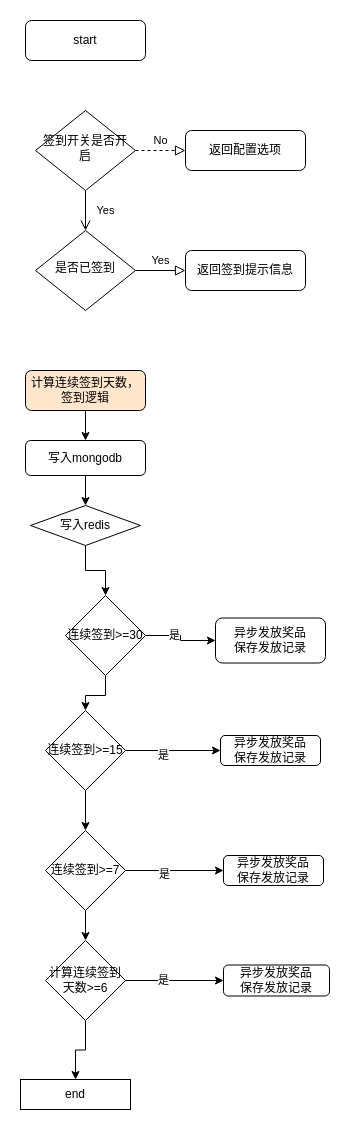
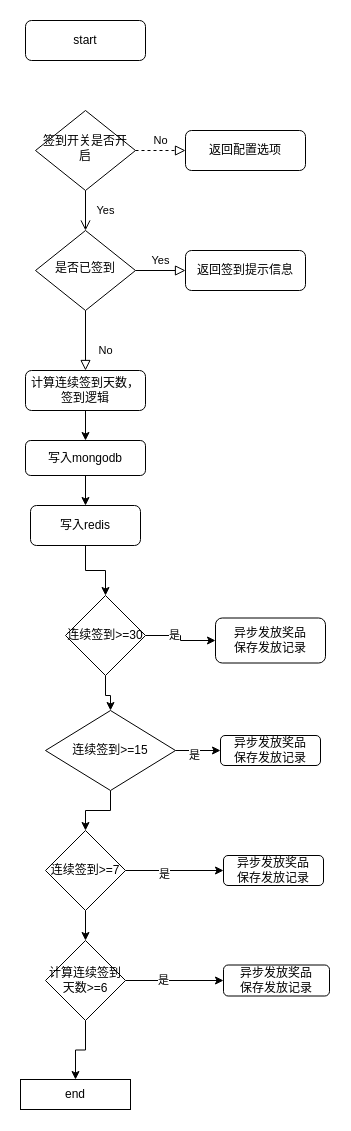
  <mxCell id="0" />
  <mxCell id="1" parent="0" />
  <mxCell id="2" value="start&lt;br&gt;" style="rounded=1;whiteSpace=wrap;html=1;fontSize=12;glass=0;strokeWidth=1;shadow=0;fontFamily=Helvetica;" parent="1" vertex="1"><mxGeometry x="25" y="20" width="120" height="40" as="geometry" /></mxCell>
  <mxCell id="3" value="Yes" style="rounded=0;html=1;jettySize=auto;orthogonalLoop=1;fontSize=11;endArrow=open;endFill=0;endSize=8;strokeWidth=1;shadow=0;labelBackgroundColor=none;edgeStyle=orthogonalEdgeStyle;fontFamily=Helvetica;" parent="1" source="5" target="9" edge="1"><mxGeometry y="20" relative="1" as="geometry"><mxPoint as="offset" /></mxGeometry></mxCell>
  <mxCell id="4" value="No" style="edgeStyle=orthogonalEdgeStyle;rounded=0;html=1;jettySize=auto;orthogonalLoop=1;fontSize=11;endArrow=block;endFill=0;endSize=8;strokeWidth=1;shadow=0;labelBackgroundColor=none;fontFamily=Helvetica;dashed=1;" parent="1" source="5" target="6" edge="1"><mxGeometry y="10" relative="1" as="geometry"><mxPoint as="offset" /></mxGeometry></mxCell>
  <mxCell id="5" value="签到开关是否开启" style="rhombus;whiteSpace=wrap;html=1;shadow=0;fontFamily=Helvetica;fontSize=12;align=center;strokeWidth=1;spacing=6;spacingTop=-4;" parent="1" vertex="1"><mxGeometry x="35" y="110" width="100" height="80" as="geometry" /></mxCell>
  <mxCell id="6" value="返回配置选项" style="rounded=1;whiteSpace=wrap;html=1;fontSize=12;glass=0;strokeWidth=1;shadow=0;fontFamily=Helvetica;" parent="1" vertex="1"><mxGeometry x="185" y="130" width="120" height="40" as="geometry" /></mxCell>
+ <mxCell id="7" value="No" style="rounded=0;html=1;jettySize=auto;orthogonalLoop=1;fontSize=11;endArrow=block;endFill=0;endSize=8;strokeWidth=1;shadow=0;labelBackgroundColor=none;edgeStyle=orthogonalEdgeStyle;fontFamily=Helvetica;" parent="1" source="9" target="11" edge="1"><mxGeometry x="0.333" y="20" relative="1" as="geometry"><mxPoint as="offset" /></mxGeometry></mxCell>
  <mxCell id="8" value="Yes" style="edgeStyle=orthogonalEdgeStyle;rounded=0;html=1;jettySize=auto;orthogonalLoop=1;fontSize=11;endArrow=block;endFill=0;endSize=8;strokeWidth=1;shadow=0;labelBackgroundColor=none;fontFamily=Helvetica;" parent="1" source="9" target="12" edge="1"><mxGeometry y="10" relative="1" as="geometry"><mxPoint as="offset" /></mxGeometry></mxCell>
  <mxCell id="9" value="是否已签到" style="rhombus;whiteSpace=wrap;html=1;shadow=0;fontFamily=Helvetica;fontSize=12;align=center;strokeWidth=1;spacing=6;spacingTop=-4;" parent="1" vertex="1"><mxGeometry x="35" y="230" width="100" height="80" as="geometry" /></mxCell>
  <mxCell id="10" value="" style="edgeStyle=orthogonalEdgeStyle;rounded=0;orthogonalLoop=1;jettySize=auto;html=1;fontFamily=Helvetica;" parent="1" source="11" target="26" edge="1"><mxGeometry relative="1" as="geometry" /></mxCell>
- <mxCell id="11" value="计算连续签到天数，签到逻辑" style="rounded=1;whiteSpace=wrap;html=1;fontSize=12;glass=0;strokeWidth=1;shadow=0;fontFamily=Helvetica;fillColor=#ffe6cc;" parent="1" vertex="1"><mxGeometry x="25" y="370" width="120" height="40" as="geometry" /></mxCell>
+ <mxCell id="11" value="计算连续签到天数，签到逻辑" style="rounded=1;whiteSpace=wrap;html=1;fontSize=12;glass=0;strokeWidth=1;shadow=0;fontFamily=Helvetica;" parent="1" vertex="1"><mxGeometry x="25" y="370" width="120" height="40" as="geometry" /></mxCell>
  <mxCell id="12" value="返回签到提示信息" style="rounded=1;whiteSpace=wrap;html=1;fontSize=12;glass=0;strokeWidth=1;shadow=0;fontFamily=Helvetica;" parent="1" vertex="1"><mxGeometry x="185" y="250" width="120" height="40" as="geometry" /></mxCell>
  <mxCell id="13" value="" style="edgeStyle=orthogonalEdgeStyle;rounded=0;orthogonalLoop=1;jettySize=auto;html=1;fontFamily=Helvetica;" parent="1" source="16" target="17" edge="1"><mxGeometry relative="1" as="geometry" /></mxCell>
  <mxCell id="14" value="是" style="edgeLabel;html=1;align=center;verticalAlign=middle;resizable=0;points=[];fontFamily=Helvetica;" parent="13" vertex="1" connectable="0"><mxGeometry x="-0.247" y="1" relative="1" as="geometry"><mxPoint as="offset" /></mxGeometry></mxCell>
  <mxCell id="15" value="" style="edgeStyle=orthogonalEdgeStyle;rounded=0;orthogonalLoop=1;jettySize=auto;html=1;fontFamily=Helvetica;" parent="1" source="16" target="21" edge="1"><mxGeometry relative="1" as="geometry" /></mxCell>
  <mxCell id="16" value="连续签到&amp;gt;=30" style="rhombus;whiteSpace=wrap;html=1;fontFamily=Helvetica;" parent="1" vertex="1"><mxGeometry x="65" y="595" width="80" height="80" as="geometry" /></mxCell>
  <mxCell id="17" value="异步发放奖品&lt;br&gt;保存发放记录" style="rounded=1;whiteSpace=wrap;html=1;fontFamily=Helvetica;" parent="1" vertex="1"><mxGeometry x="215" y="617.5" width="110" height="45" as="geometry" /></mxCell>
  <mxCell id="18" value="" style="edgeStyle=orthogonalEdgeStyle;rounded=0;orthogonalLoop=1;jettySize=auto;html=1;fontFamily=Helvetica;" parent="1" source="21" target="22" edge="1"><mxGeometry relative="1" as="geometry" /></mxCell>
  <mxCell id="19" value="是" style="edgeLabel;html=1;align=center;verticalAlign=middle;resizable=0;points=[];fontFamily=Helvetica;" parent="18" vertex="1" connectable="0"><mxGeometry x="-0.222" y="-4" relative="1" as="geometry"><mxPoint as="offset" /></mxGeometry></mxCell>
  <mxCell id="20" value="" style="edgeStyle=orthogonalEdgeStyle;rounded=0;orthogonalLoop=1;jettySize=auto;html=1;fontFamily=Helvetica;" parent="1" source="21" target="30" edge="1"><mxGeometry relative="1" as="geometry" /></mxCell>
- <mxCell id="21" value="连续签到&amp;gt;=15" style="rhombus;whiteSpace=wrap;html=1;fontFamily=Helvetica;" parent="1" vertex="1"><mxGeometry x="45" y="710" width="80" height="80" as="geometry" /></mxCell>
+ <mxCell id="21" value="连续签到&amp;gt;=15" style="rhombus;whiteSpace=wrap;html=1;fontFamily=Helvetica;" parent="1" vertex="1"><mxGeometry x="45" y="710" width="130" height="80" as="geometry" /></mxCell>
  <mxCell id="22" value="异步发放奖品&lt;br&gt;保存发放记录" style="rounded=1;whiteSpace=wrap;html=1;fontFamily=Helvetica;" parent="1" vertex="1"><mxGeometry x="220" y="735" width="100" height="30" as="geometry" /></mxCell>
  <mxCell id="23" value="" style="edgeStyle=orthogonalEdgeStyle;rounded=0;orthogonalLoop=1;jettySize=auto;html=1;fontFamily=Helvetica;" parent="1" source="24" target="16" edge="1"><mxGeometry relative="1" as="geometry" /></mxCell>
- <mxCell id="24" value="写入redis" style="rhombus;whiteSpace=wrap;html=1;fontFamily=Helvetica;" parent="1" vertex="1"><mxGeometry x="30" y="505" width="110" height="40" as="geometry" /></mxCell>
+ <mxCell id="24" value="写入redis" style="rounded=1;whiteSpace=wrap;html=1;fontFamily=Helvetica;" parent="1" vertex="1"><mxGeometry x="30" y="505" width="110" height="40" as="geometry" /></mxCell>
  <mxCell id="25" value="" style="edgeStyle=orthogonalEdgeStyle;rounded=0;orthogonalLoop=1;jettySize=auto;html=1;fontFamily=Helvetica;" parent="1" source="26" target="24" edge="1"><mxGeometry relative="1" as="geometry" /></mxCell>
  <mxCell id="26" value="写入mongodb" style="rounded=1;whiteSpace=wrap;html=1;fontFamily=Helvetica;" parent="1" vertex="1"><mxGeometry x="25" y="440" width="120" height="35" as="geometry" /></mxCell>
  <mxCell id="27" value="" style="edgeStyle=orthogonalEdgeStyle;rounded=0;orthogonalLoop=1;jettySize=auto;html=1;fontFamily=Helvetica;" parent="1" source="30" target="31" edge="1"><mxGeometry relative="1" as="geometry" /></mxCell>
  <mxCell id="28" value="是" style="edgeLabel;html=1;align=center;verticalAlign=middle;resizable=0;points=[];fontFamily=Helvetica;" parent="27" vertex="1" connectable="0"><mxGeometry x="-0.221" y="-3" relative="1" as="geometry"><mxPoint as="offset" /></mxGeometry></mxCell>
  <mxCell id="29" value="" style="edgeStyle=orthogonalEdgeStyle;rounded=0;orthogonalLoop=1;jettySize=auto;html=1;fontFamily=Helvetica;" parent="1" source="30" target="35" edge="1"><mxGeometry relative="1" as="geometry" /></mxCell>
  <mxCell id="30" value="连续签到&amp;gt;=7" style="rhombus;whiteSpace=wrap;html=1;fontFamily=Helvetica;" parent="1" vertex="1"><mxGeometry x="45" y="830" width="80" height="80" as="geometry" /></mxCell>
  <mxCell id="31" value="异步发放奖品&lt;br&gt;保存发放记录" style="rounded=1;whiteSpace=wrap;html=1;fontFamily=Helvetica;" parent="1" vertex="1"><mxGeometry x="223" y="855" width="100" height="30" as="geometry" /></mxCell>
  <mxCell id="32" value="" style="edgeStyle=orthogonalEdgeStyle;rounded=0;orthogonalLoop=1;jettySize=auto;html=1;fontFamily=Helvetica;" parent="1" source="35" target="36" edge="1"><mxGeometry relative="1" as="geometry" /></mxCell>
  <mxCell id="33" value="是" style="edgeLabel;html=1;align=center;verticalAlign=middle;resizable=0;points=[];fontFamily=Helvetica;" parent="32" vertex="1" connectable="0"><mxGeometry x="-0.245" y="1" relative="1" as="geometry"><mxPoint as="offset" /></mxGeometry></mxCell>
  <mxCell id="34" value="" style="edgeStyle=orthogonalEdgeStyle;rounded=0;orthogonalLoop=1;jettySize=auto;html=1;fontFamily=Helvetica;" parent="1" source="35" target="37" edge="1"><mxGeometry relative="1" as="geometry" /></mxCell>
  <mxCell id="35" value="计算连续签到天数&amp;gt;=6" style="rhombus;whiteSpace=wrap;html=1;fontFamily=Helvetica;" parent="1" vertex="1"><mxGeometry x="45" y="940" width="80" height="80" as="geometry" /></mxCell>
  <mxCell id="36" value="异步发放奖品&lt;br&gt;保存发放记录" style="rounded=1;whiteSpace=wrap;html=1;fontFamily=Helvetica;" parent="1" vertex="1"><mxGeometry x="223" y="964.5" width="106" height="31" as="geometry" /></mxCell>
  <mxCell id="37" value="end" style="whiteSpace=wrap;html=1;" parent="1" vertex="1"><mxGeometry x="20" y="1079" width="110" height="30" as="geometry" /></mxCell>
